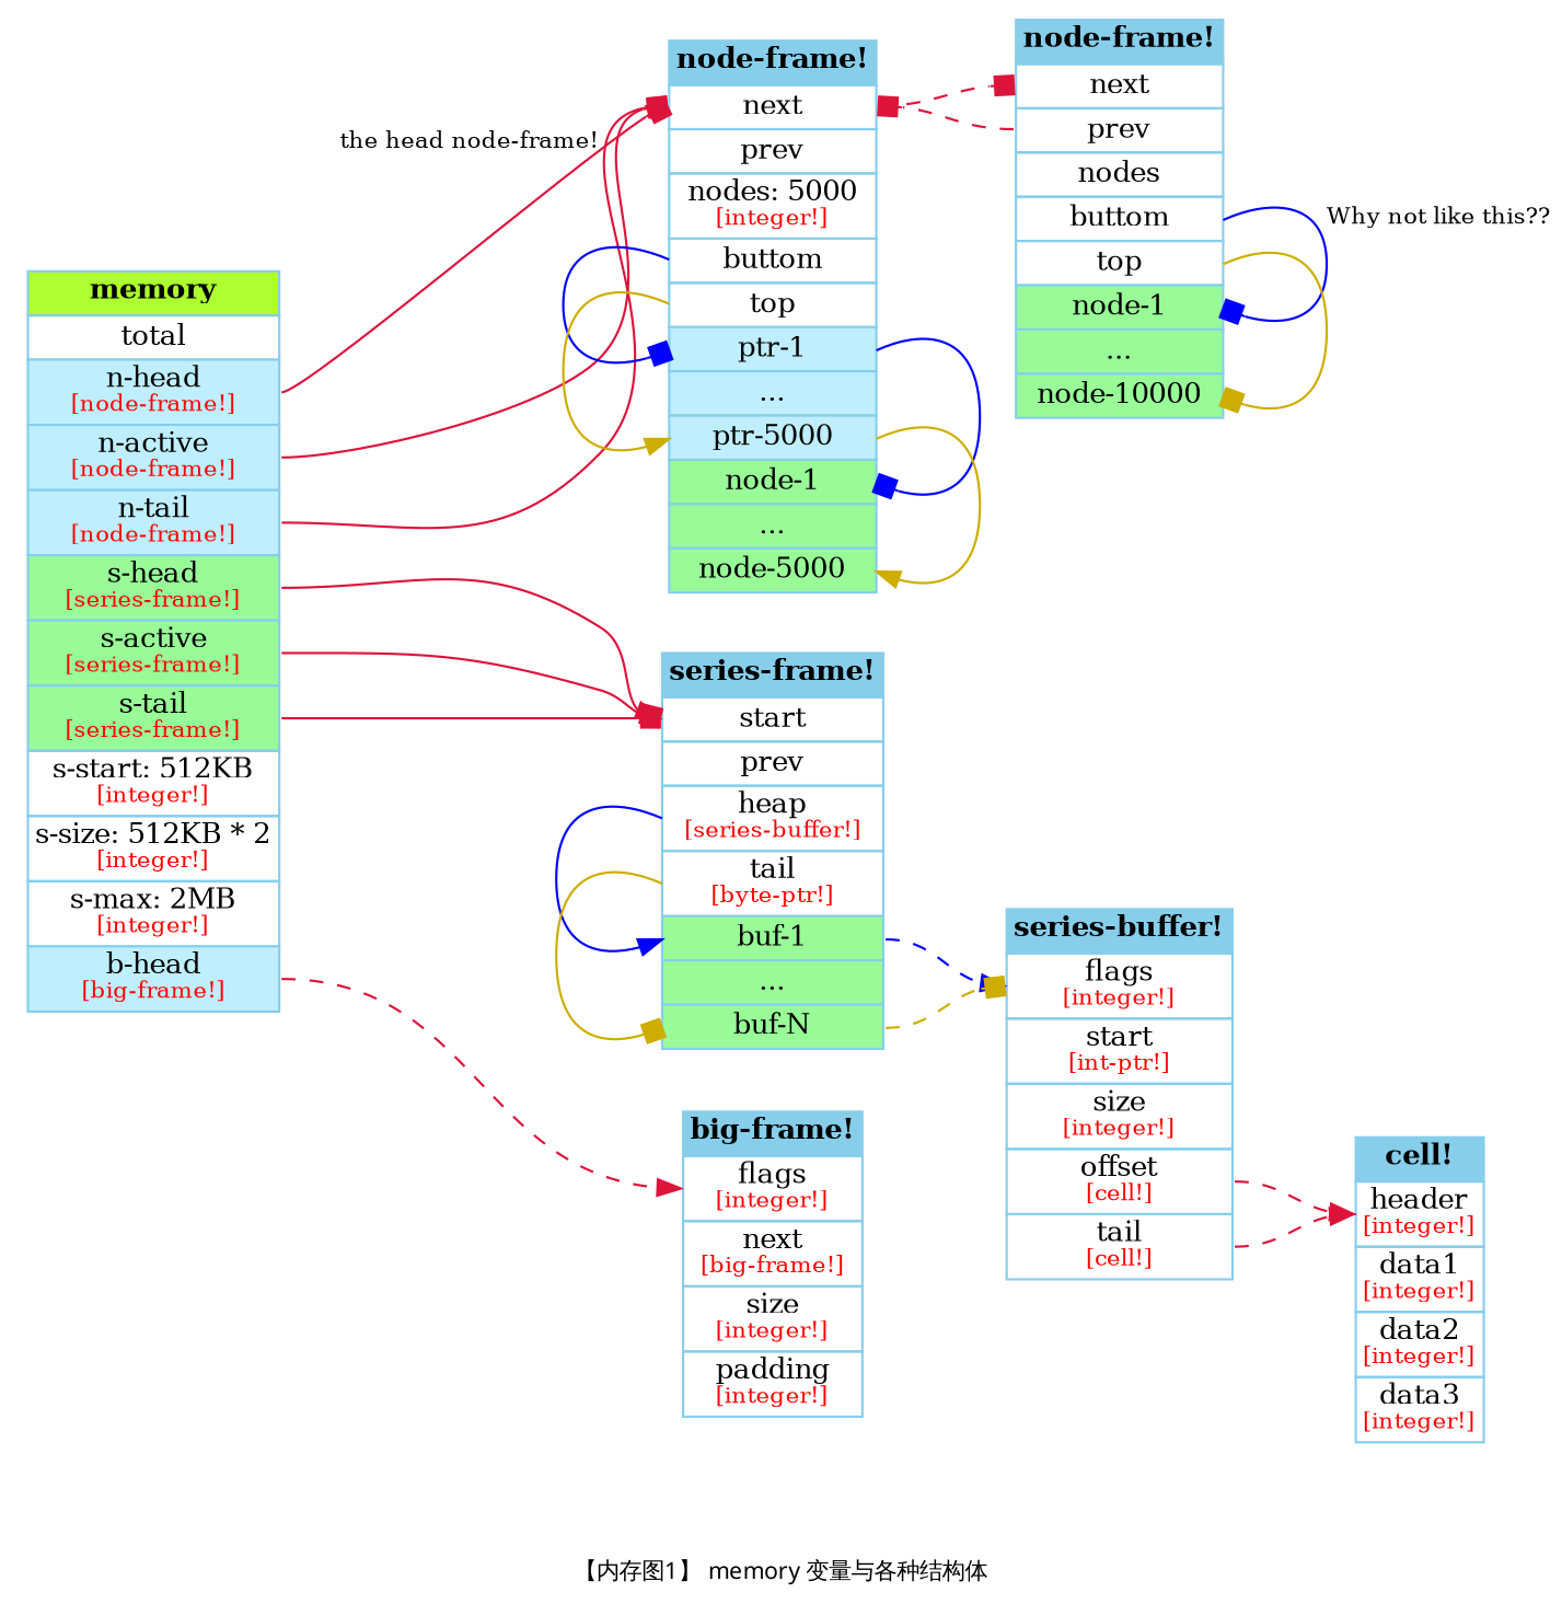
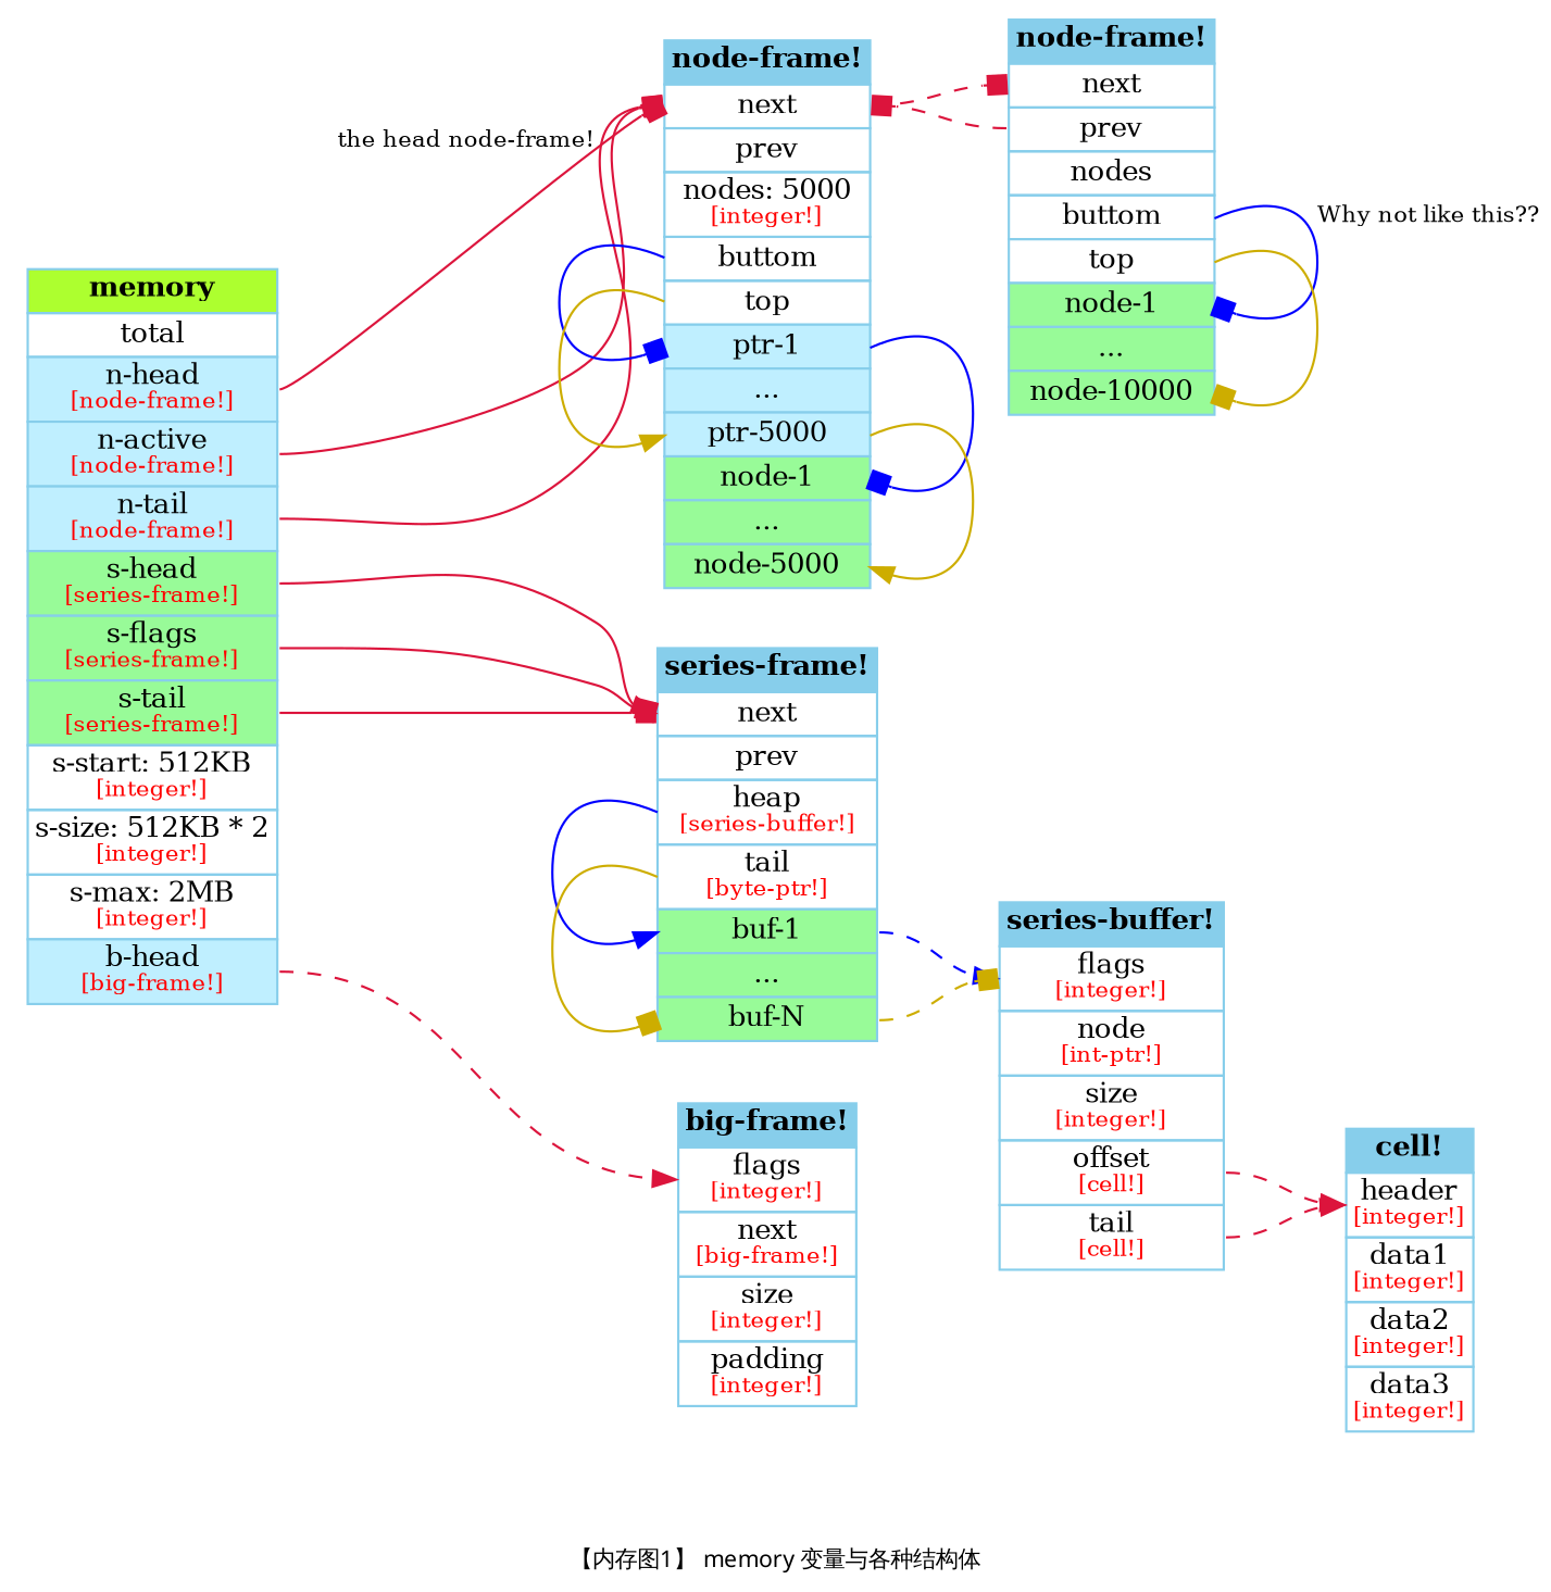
  digraph {
    fontname=Verdana
    fontsize=10
    label="\n【内存图1】 memory 变量与各种结构体"
    rankdir=LR
    node [color=skyblue fontsize=12 shape=plaintext]
    edge [arrowhead=box color=crimson fontsize=10 headport=f1 style=solid tailport=f4]
-   n1 [height=.1 label=<             <table border="0" cellborder="1" cellspacing="0" align="left" TOOLTIP="memory">                 <tr><td BGCOLOR="greenyellow"><b>memory</b></td></tr>                 <tr><td port="f1">total</td></tr>                 <tr><td port="f2" BGCOLOR="lightblue1">n-head<br ALIGN="CENTER"/><font point-size="10" color="red">[node-frame!]</font></td></tr>                 <tr><td port="f3" BGCOLOR="lightblue1">n-active<br ALIGN="CENTER"/><font point-size="10" color="red">[node-frame!]</font></td></tr>                 <tr><td port="f4" BGCOLOR="lightblue1">n-tail<br ALIGN="CENTER"/><font point-size="10" color="red">[node-frame!]</font></td></tr>                 <tr><td port="f5" BGCOLOR="palegreen">s-head<br ALIGN="CENTER"/><font point-size="10" color="red">[series-frame!]</font></td></tr>                 <tr><td port="f6" BGCOLOR="palegreen">s-active<br ALIGN="CENTER"/><font point-size="10" color="red">[series-frame!]</font></td></tr>                 <tr><td port="f7" BGCOLOR="palegreen">s-tail<br ALIGN="CENTER"/><font point-size="10" color="red">[series-frame!]</font></td></tr>                 <tr><td port="f8">s-start: 512KB<br ALIGN="CENTER"/><font point-size="10" color="red">[integer!]</font></td></tr>                 <tr><td port="f9">s-size: 512KB * 2<br ALIGN="CENTER"/><font point-size="10" color="red">[integer!]</font></td></tr>                 <tr><td port="f10">s-max: 2MB<br ALIGN="CENTER"/><font point-size="10" color="red">[integer!]</font></td></tr>                 <tr><td port="f11" BGCOLOR="lightblue1">b-head<br ALIGN="CENTER"/><font point-size="10" color="red">[big-frame!]</font></td></tr>             </table>         > width=.1]
+   n1 [height=.1 label=<             <table border="0" cellborder="1" cellspacing="0" align="left" TOOLTIP="memory">                 <tr><td BGCOLOR="greenyellow"><b>memory</b></td></tr>                 <tr><td port="f1">total</td></tr>                 <tr><td port="f2" BGCOLOR="lightblue1">n-head<br ALIGN="CENTER"/><font point-size="10" color="red">[node-frame!]</font></td></tr>                 <tr><td port="f3" BGCOLOR="lightblue1">n-active<br ALIGN="CENTER"/><font point-size="10" color="red">[node-frame!]</font></td></tr>                 <tr><td port="f4" BGCOLOR="lightblue1">n-tail<br ALIGN="CENTER"/><font point-size="10" color="red">[node-frame!]</font></td></tr>                 <tr><td port="f5" BGCOLOR="palegreen">s-head<br ALIGN="CENTER"/><font point-size="10" color="red">[series-frame!]</font></td></tr>                 <tr><td port="f6" BGCOLOR="palegreen">s-flags<br ALIGN="CENTER"/><font point-size="10" color="red">[series-frame!]</font></td></tr>                 <tr><td port="f7" BGCOLOR="palegreen">s-tail<br ALIGN="CENTER"/><font point-size="10" color="red">[series-frame!]</font></td></tr>                 <tr><td port="f8">s-start: 512KB<br ALIGN="CENTER"/><font point-size="10" color="red">[integer!]</font></td></tr>                 <tr><td port="f9">s-size: 512KB * 2<br ALIGN="CENTER"/><font point-size="10" color="red">[integer!]</font></td></tr>                 <tr><td port="f10">s-max: 2MB<br ALIGN="CENTER"/><font point-size="10" color="red">[integer!]</font></td></tr>                 <tr><td port="f11" BGCOLOR="lightblue1">b-head<br ALIGN="CENTER"/><font point-size="10" color="red">[big-frame!]</font></td></tr>             </table>         > width=.1]
    n2 [height=.1 label=<             <table border="0" cellborder="1" cellspacing="0" align="left">                 <tr><td BGCOLOR="skyblue"><b>node-frame!</b></td></tr>                 <tr><td port="f1">next</td></tr>                 <tr><td port="f2">prev</td></tr>                 <tr><td port="f3">nodes: 5000<br ALIGN="CENTER"/><font point-size="10" color="red">[integer!]</font></td></tr>                 <tr><td port="f4">buttom</td></tr>                 <tr><td port="f5">top</td></tr>                 <tr><td port="p1" BGCOLOR="lightblue1">ptr-1</td></tr>                 <tr><td port="p2" BGCOLOR="lightblue1">...</td></tr>                 <tr><td port="p3" BGCOLOR="lightblue1">ptr-5000</td></tr>                 <tr><td port="n1" BGCOLOR="palegreen">node-1</td></tr>                 <tr><td port="n2" BGCOLOR="palegreen">...</td></tr>                 <tr><td port="n3" BGCOLOR="palegreen">node-5000</td></tr>             </table>         > width=.1]
-   n3 [height=.1 label=<             <table border="0" cellborder="1" cellspacing="0" align="left">                 <tr><td BGCOLOR="skyblue"><b>series-frame!</b></td></tr>                 <tr><td port="f1">start</td></tr>                 <tr><td port="f2">prev</td></tr>                 <tr><td port="f3">heap<br ALIGN="CENTER"/><font point-size="10" color="red">[series-buffer!]</font></td></tr>                 <tr><td port="f4">tail<br ALIGN="CENTER"/><font point-size="10" color="red">[byte-ptr!]</font></td></tr>                 <tr><td port="b1" BGCOLOR="palegreen">buf-1</td></tr>                 <tr><td port="b2" BGCOLOR="palegreen">...</td></tr>                 <tr><td port="b3" BGCOLOR="palegreen">buf-N</td></tr>             </table>         > width=.1]
+   n3 [height=.1 label=<             <table border="0" cellborder="1" cellspacing="0" align="left">                 <tr><td BGCOLOR="skyblue"><b>series-frame!</b></td></tr>                 <tr><td port="f1">next</td></tr>                 <tr><td port="f2">prev</td></tr>                 <tr><td port="f3">heap<br ALIGN="CENTER"/><font point-size="10" color="red">[series-buffer!]</font></td></tr>                 <tr><td port="f4">tail<br ALIGN="CENTER"/><font point-size="10" color="red">[byte-ptr!]</font></td></tr>                 <tr><td port="b1" BGCOLOR="palegreen">buf-1</td></tr>                 <tr><td port="b2" BGCOLOR="palegreen">...</td></tr>                 <tr><td port="b3" BGCOLOR="palegreen">buf-N</td></tr>             </table>         > width=.1]
    n4 [height=.1 label=<             <table border="0" cellborder="1" cellspacing="0" align="left">                 <tr><td BGCOLOR="skyblue"><b>big-frame!</b></td></tr>                 <tr><td port="f1">flags<br ALIGN="CENTER"/><font point-size="10" color="red">[integer!]</font></td></tr>                 <tr><td port="f2">next<br ALIGN="CENTER"/><font point-size="10" color="red">[big-frame!]</font></td></tr>                 <tr><td port="f3">size<br ALIGN="CENTER"/><font point-size="10" color="red">[integer!]</font></td></tr>                 <tr><td port="f4">padding<br ALIGN="CENTER"/><font point-size="10" color="red">[integer!]</font></td></tr>             </table>         > width=.1]
    n5 [height=.1 label=<             <table border="0" cellborder="1" cellspacing="0" align="left">                 <tr><td BGCOLOR="skyblue"><b>node-frame!</b></td></tr>                 <tr><td port="f1">next</td></tr>                 <tr><td port="f2">prev</td></tr>                 <tr><td port="f3">nodes</td></tr>                 <tr><td port="f4">buttom</td></tr>                 <tr><td port="f5">top</td></tr>                 <tr><td port="n1" BGCOLOR="palegreen">node-1</td></tr>                 <tr><td port="n2" BGCOLOR="palegreen">...</td></tr>                 <tr><td port="n3" BGCOLOR="palegreen">node-10000</td></tr>             </table>         > width=.1]
-   n6 [height=.1 label=<             <table border="0" cellborder="1" cellspacing="0" align="left">                 <tr><td BGCOLOR="skyblue"><b>series-buffer!</b></td></tr>                 <tr><td port="f1">flags<br ALIGN="CENTER"/><font point-size="10" color="red">[integer!]</font></td></tr>                 <tr><td port="f2">start<br ALIGN="CENTER"/><font point-size="10" color="red">[int-ptr!]</font></td></tr>                 <tr><td port="f3">size<br ALIGN="CENTER"/><font point-size="10" color="red">[integer!]</font></td></tr>                 <tr><td port="f4">offset<br ALIGN="CENTER"/><font point-size="10" color="red">[cell!]</font></td></tr>                 <tr><td port="f5">tail<br ALIGN="CENTER"/><font point-size="10" color="red">[cell!]</font></td></tr>             </table>         > width=.1]
+   n6 [height=.1 label=<             <table border="0" cellborder="1" cellspacing="0" align="left">                 <tr><td BGCOLOR="skyblue"><b>series-buffer!</b></td></tr>                 <tr><td port="f1">flags<br ALIGN="CENTER"/><font point-size="10" color="red">[integer!]</font></td></tr>                 <tr><td port="f2">node<br ALIGN="CENTER"/><font point-size="10" color="red">[int-ptr!]</font></td></tr>                 <tr><td port="f3">size<br ALIGN="CENTER"/><font point-size="10" color="red">[integer!]</font></td></tr>                 <tr><td port="f4">offset<br ALIGN="CENTER"/><font point-size="10" color="red">[cell!]</font></td></tr>                 <tr><td port="f5">tail<br ALIGN="CENTER"/><font point-size="10" color="red">[cell!]</font></td></tr>             </table>         > width=.1]
    n7 [height=.1 label=<             <table border="0" cellborder="1" cellspacing="0" align="left">                 <tr><td BGCOLOR="skyblue"><b>cell!</b></td></tr>                 <tr><td port="f1">header<br ALIGN="CENTER"/><font point-size="10" color="red">[integer!]</font></td></tr>                 <tr><td port="f2">data1<br ALIGN="CENTER"/><font point-size="10" color="red">[integer!]</font></td></tr>                 <tr><td port="f3">data2<br ALIGN="CENTER"/><font point-size="10" color="red">[integer!]</font></td></tr>                 <tr><td port="f4">data3<br ALIGN="CENTER"/><font point-size="10" color="red">[integer!]</font></td></tr>             </table>         > width=.1]
    n1 -> n2 [label="the head node-frame!" tailport=f2]
    n1 -> n2 [tailport=f3]
    n1 -> n2
    n1 -> n3 [arrowhead=normal tailport=f5]
    n1 -> n3 [tailport=f6]
    n1 -> n3 [tailport=f7]
    n1 -> n4 [arrowhead=normal style=dashed tailport=f11]
    n2 -> n2 [color=blue headport="p1:w" tailport="f4:w"]
    n2 -> n2 [color=blue headport="n1:e" tailport="p1:e"]
    n2 -> n2 [arrowhead=normal color=gold3 headport="p3:w" tailport="f5:w"]
    n2 -> n2 [arrowhead=normal color=gold3 headport="n3:e" tailport="p3:e"]
    n2 -> n5 [headport="f1:w" style=dashed tailport="f1:e"]
    n3 -> n3 [arrowhead=normal color=blue headport="b1:w" tailport="f3:w"]
    n3 -> n3 [color=gold3 headport="b3:w" tailport="f4:w"]
    n3 -> n6 [arrowhead=normal color=blue headport="f1:w" style=dashed tailport="b1:e"]
    n3 -> n6 [color=gold3 headport="f1:w" style=dashed tailport="b3:e"]
    n5 -> n2 [headport="f1:e" style=dashed tailport="f2:w"]
    n5 -> n5 [color=blue headport="n1:e" label="Why not like this??" tailport="f4:e"]
    n5 -> n5 [color=gold3 headport="n3:e" tailport="f5:e"]
    n6 -> n7 [arrowhead=normal style=dashed]
    n6 -> n7 [arrowhead=normal style=dashed tailport=f5]
  }
